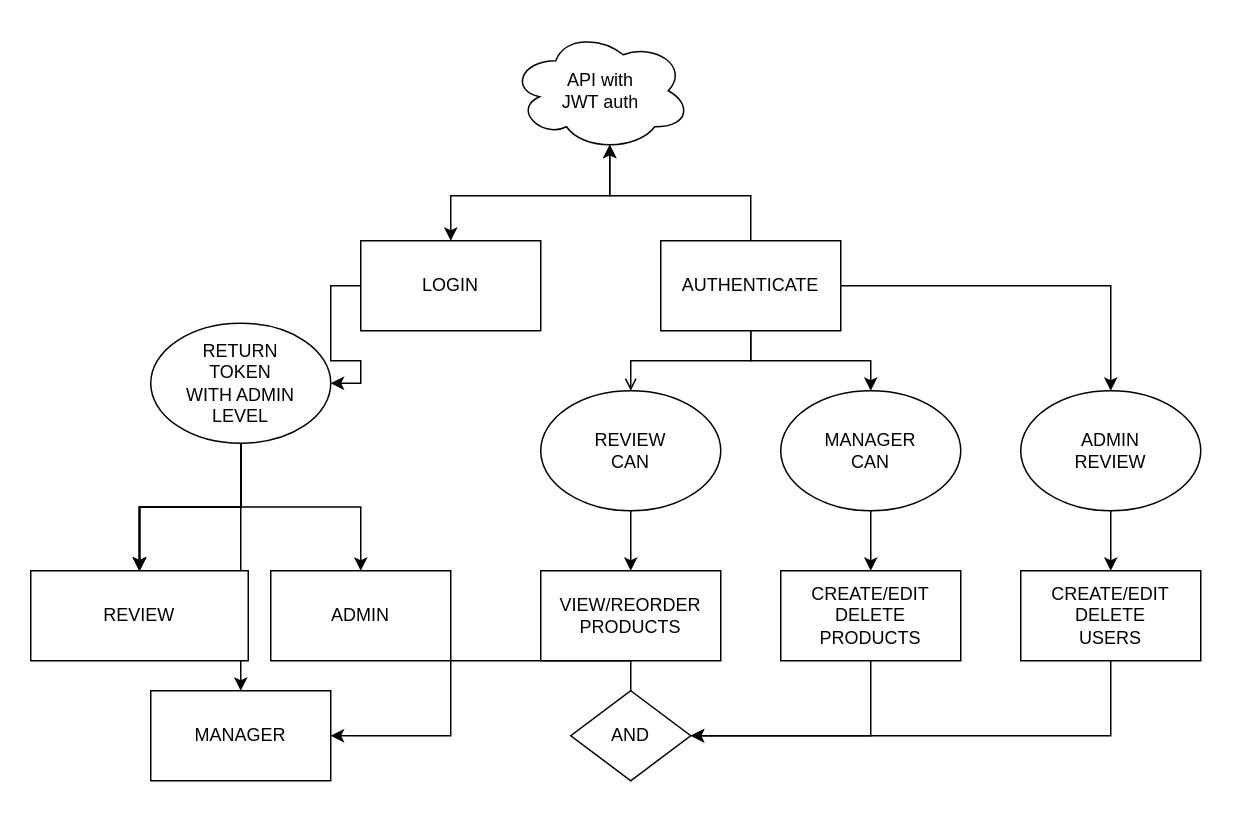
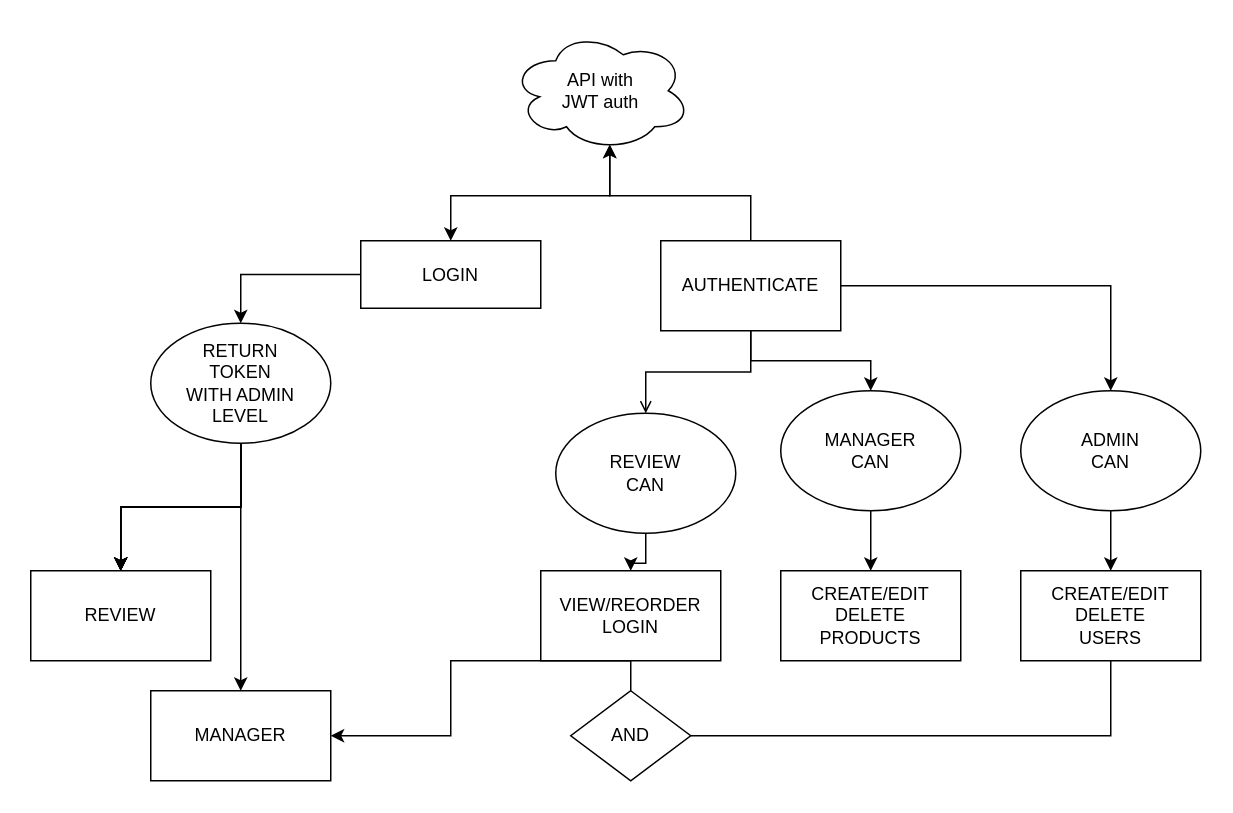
  <mxCell id="0" />
  <mxCell id="1" parent="0" />
  <mxCell id="2" style="edgeStyle=orthogonalEdgeStyle;rounded=0;orthogonalLoop=1;jettySize=auto;html=1;exitX=0.55;exitY=0.95;exitDx=0;exitDy=0;exitPerimeter=0;startArrow=classic;startFill=1;" edge="1" parent="1" source="3" target="5"><mxGeometry relative="1" as="geometry" /></mxCell>
  <mxCell id="3" value="&lt;div&gt;API with&lt;/div&gt;&lt;div&gt;JWT auth&lt;br&gt;&lt;/div&gt;" style="ellipse;shape=cloud;whiteSpace=wrap;html=1;" vertex="1" parent="1"><mxGeometry x="340" y="20" width="120" height="80" as="geometry" /></mxCell>
  <mxCell id="4" value="" style="edgeStyle=orthogonalEdgeStyle;rounded=0;orthogonalLoop=1;jettySize=auto;html=1;" edge="1" parent="1" source="5" target="18"><mxGeometry relative="1" as="geometry" /></mxCell>
- <mxCell id="5" value="LOGIN" style="whiteSpace=wrap;html=1;" vertex="1" parent="1"><mxGeometry x="240" y="160" width="120" height="60" as="geometry" /></mxCell>
+ <mxCell id="5" value="LOGIN" style="whiteSpace=wrap;html=1;" vertex="1" parent="1"><mxGeometry x="240" y="160" width="120" height="45" as="geometry" /></mxCell>
  <mxCell id="6" style="edgeStyle=orthogonalEdgeStyle;rounded=0;orthogonalLoop=1;jettySize=auto;html=1;exitX=0.5;exitY=0;exitDx=0;exitDy=0;entryX=0.55;entryY=0.95;entryDx=0;entryDy=0;entryPerimeter=0;" edge="1" parent="1" source="10" target="3"><mxGeometry relative="1" as="geometry" /></mxCell>
  <mxCell id="7" value="" style="edgeStyle=orthogonalEdgeStyle;rounded=0;orthogonalLoop=1;jettySize=auto;html=1;startArrow=none;startFill=0;endArrow=open;" edge="1" parent="1" source="10" target="23"><mxGeometry relative="1" as="geometry" /></mxCell>
  <mxCell id="8" value="" style="edgeStyle=orthogonalEdgeStyle;rounded=0;orthogonalLoop=1;jettySize=auto;html=1;startArrow=none;startFill=0;" edge="1" parent="1" source="10" target="26"><mxGeometry relative="1" as="geometry" /></mxCell>
  <mxCell id="9" value="" style="edgeStyle=orthogonalEdgeStyle;rounded=0;orthogonalLoop=1;jettySize=auto;html=1;startArrow=none;startFill=0;" edge="1" parent="1" source="10" target="28"><mxGeometry relative="1" as="geometry" /></mxCell>
  <mxCell id="10" value="AUTHENTICATE" style="whiteSpace=wrap;html=1;" vertex="1" parent="1"><mxGeometry x="440" y="160" width="120" height="60" as="geometry" /></mxCell>
  <mxCell id="11" value="" style="edgeStyle=orthogonalEdgeStyle;rounded=0;orthogonalLoop=1;jettySize=auto;html=1;" edge="1" parent="1" source="18" target="19"><mxGeometry relative="1" as="geometry" /></mxCell>
  <mxCell id="12" value="" style="edgeStyle=orthogonalEdgeStyle;rounded=0;orthogonalLoop=1;jettySize=auto;html=1;" edge="1" parent="1" source="18" target="19"><mxGeometry relative="1" as="geometry" /></mxCell>
  <mxCell id="13" value="" style="edgeStyle=orthogonalEdgeStyle;rounded=0;orthogonalLoop=1;jettySize=auto;html=1;" edge="1" parent="1" source="18" target="19"><mxGeometry relative="1" as="geometry" /></mxCell>
  <mxCell id="14" value="" style="edgeStyle=orthogonalEdgeStyle;rounded=0;orthogonalLoop=1;jettySize=auto;html=1;" edge="1" parent="1" source="18" target="19"><mxGeometry relative="1" as="geometry" /></mxCell>
  <mxCell id="15" value="" style="edgeStyle=orthogonalEdgeStyle;rounded=0;orthogonalLoop=1;jettySize=auto;html=1;" edge="1" parent="1" source="18" target="19"><mxGeometry relative="1" as="geometry" /></mxCell>
  <mxCell id="16" value="" style="edgeStyle=orthogonalEdgeStyle;rounded=0;orthogonalLoop=1;jettySize=auto;html=1;" edge="1" parent="1" source="18" target="20"><mxGeometry relative="1" as="geometry" /></mxCell>
- <mxCell id="17" value="" style="edgeStyle=orthogonalEdgeStyle;rounded=0;orthogonalLoop=1;jettySize=auto;html=1;" edge="1" parent="1" source="18" target="21"><mxGeometry relative="1" as="geometry" /></mxCell>
  <mxCell id="18" value="&lt;div&gt;RETURN&lt;/div&gt;&lt;div&gt;TOKEN&lt;/div&gt;&lt;div&gt;WITH ADMIN&lt;/div&gt;&lt;div&gt;LEVEL&lt;/div&gt;" style="ellipse;whiteSpace=wrap;html=1;" vertex="1" parent="1"><mxGeometry x="100" y="215" width="120" height="80" as="geometry" /></mxCell>
- <mxCell id="19" value="REVIEW" style="whiteSpace=wrap;html=1;" vertex="1" parent="1"><mxGeometry x="20" y="380" width="145" height="60" as="geometry" /></mxCell>
+ <mxCell id="19" value="REVIEW" style="whiteSpace=wrap;html=1;" vertex="1" parent="1"><mxGeometry x="20" y="380" width="120" height="60" as="geometry" /></mxCell>
  <mxCell id="20" value="MANAGER" style="whiteSpace=wrap;html=1;" vertex="1" parent="1"><mxGeometry x="100" y="460" width="120" height="60" as="geometry" /></mxCell>
- <mxCell id="21" value="ADMIN" style="whiteSpace=wrap;html=1;" vertex="1" parent="1"><mxGeometry x="180" y="380" width="120" height="60" as="geometry" /></mxCell>
  <mxCell id="22" value="" style="edgeStyle=orthogonalEdgeStyle;rounded=0;orthogonalLoop=1;jettySize=auto;html=1;startArrow=none;startFill=0;" edge="1" parent="1" source="23" target="24"><mxGeometry relative="1" as="geometry" /></mxCell>
- <mxCell id="23" value="&lt;div&gt;REVIEW&lt;/div&gt;&lt;div&gt;CAN&lt;br&gt;&lt;/div&gt;" style="ellipse;whiteSpace=wrap;html=1;" vertex="1" parent="1"><mxGeometry x="360" y="260" width="120" height="80" as="geometry" /></mxCell>
- <mxCell id="24" value="&lt;div&gt;VIEW/REORDER&lt;/div&gt;&lt;div&gt;PRODUCTS&lt;br&gt;&lt;/div&gt;" style="whiteSpace=wrap;html=1;" vertex="1" parent="1"><mxGeometry x="360" y="380" width="120" height="60" as="geometry" /></mxCell>
+ <mxCell id="23" value="&lt;div&gt;REVIEW&lt;/div&gt;&lt;div&gt;CAN&lt;br&gt;&lt;/div&gt;" style="ellipse;whiteSpace=wrap;html=1;" vertex="1" parent="1"><mxGeometry x="370" y="275" width="120" height="80" as="geometry" /></mxCell>
+ <mxCell id="24" value="&lt;div&gt;VIEW/REORDER&lt;/div&gt;&lt;div&gt;LOGIN&lt;br&gt;&lt;/div&gt;" style="whiteSpace=wrap;html=1;" vertex="1" parent="1"><mxGeometry x="360" y="380" width="120" height="60" as="geometry" /></mxCell>
  <mxCell id="25" value="" style="edgeStyle=orthogonalEdgeStyle;rounded=0;orthogonalLoop=1;jettySize=auto;html=1;startArrow=none;startFill=0;" edge="1" parent="1" source="26" target="30"><mxGeometry relative="1" as="geometry" /></mxCell>
  <mxCell id="26" value="&lt;div&gt;MANAGER&lt;/div&gt;&lt;div&gt;CAN&lt;br&gt;&lt;/div&gt;" style="ellipse;whiteSpace=wrap;html=1;" vertex="1" parent="1"><mxGeometry x="520" y="260" width="120" height="80" as="geometry" /></mxCell>
  <mxCell id="27" value="" style="edgeStyle=orthogonalEdgeStyle;rounded=0;orthogonalLoop=1;jettySize=auto;html=1;startArrow=none;startFill=0;" edge="1" parent="1" source="28" target="32"><mxGeometry relative="1" as="geometry" /></mxCell>
- <mxCell id="28" value="&lt;div&gt;ADMIN&lt;/div&gt;&lt;div&gt;REVIEW&lt;br&gt;&lt;/div&gt;" style="ellipse;whiteSpace=wrap;html=1;" vertex="1" parent="1"><mxGeometry x="680" y="260" width="120" height="80" as="geometry" /></mxCell>
- <mxCell id="29" style="edgeStyle=orthogonalEdgeStyle;rounded=0;orthogonalLoop=1;jettySize=auto;html=1;exitX=0.5;exitY=1;exitDx=0;exitDy=0;entryX=1;entryY=0.5;entryDx=0;entryDy=0;startArrow=none;startFill=0;" edge="1" parent="1" source="30" target="34"><mxGeometry relative="1" as="geometry" /></mxCell>
+ <mxCell id="28" value="&lt;div&gt;ADMIN&lt;/div&gt;&lt;div&gt;CAN&lt;br&gt;&lt;/div&gt;" style="ellipse;whiteSpace=wrap;html=1;" vertex="1" parent="1"><mxGeometry x="680" y="260" width="120" height="80" as="geometry" /></mxCell>
  <mxCell id="30" value="&lt;div&gt;CREATE/EDIT&lt;/div&gt;&lt;div&gt;DELETE&lt;/div&gt;&lt;div&gt;PRODUCTS&lt;br&gt;&lt;/div&gt;" style="whiteSpace=wrap;html=1;" vertex="1" parent="1"><mxGeometry x="520" y="380" width="120" height="60" as="geometry" /></mxCell>
- <mxCell id="31" style="edgeStyle=orthogonalEdgeStyle;rounded=0;orthogonalLoop=1;jettySize=auto;html=1;exitX=0.5;exitY=1;exitDx=0;exitDy=0;entryX=1;entryY=0.5;entryDx=0;entryDy=0;startArrow=none;startFill=0;" edge="1" parent="1" source="32" target="34"><mxGeometry relative="1" as="geometry" /></mxCell>
+ <mxCell id="31" style="edgeStyle=orthogonalEdgeStyle;rounded=0;orthogonalLoop=1;jettySize=auto;html=1;exitX=0.5;exitY=1;exitDx=0;exitDy=0;entryX=1;entryY=0.5;entryDx=0;entryDy=0;startArrow=none;startFill=0;endArrow=none;" edge="1" parent="1" source="32" target="34"><mxGeometry relative="1" as="geometry" /></mxCell>
  <mxCell id="32" value="&lt;div&gt;CREATE/EDIT&lt;/div&gt;&lt;div&gt;DELETE&lt;/div&gt;&lt;div&gt;USERS&lt;br&gt;&lt;/div&gt;" style="whiteSpace=wrap;html=1;" vertex="1" parent="1"><mxGeometry x="680" y="380" width="120" height="60" as="geometry" /></mxCell>
  <mxCell id="33" style="edgeStyle=orthogonalEdgeStyle;rounded=0;orthogonalLoop=1;jettySize=auto;html=1;exitX=0.5;exitY=0;exitDx=0;exitDy=0;startArrow=none;startFill=0;" edge="1" parent="1" source="34" target="20"><mxGeometry relative="1" as="geometry" /></mxCell>
  <mxCell id="34" value="AND" style="rhombus;whiteSpace=wrap;html=1;" vertex="1" parent="1"><mxGeometry x="380" y="460" width="80" height="60" as="geometry" /></mxCell>
